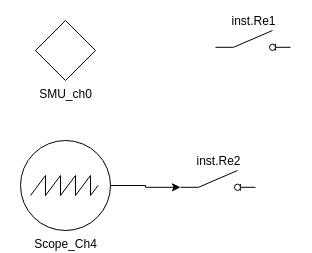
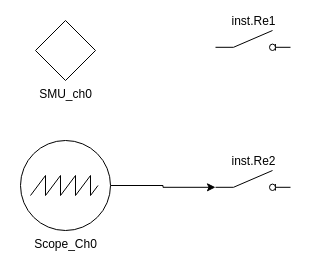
  <mxCell id="0" />
  <mxCell id="1" parent="0" />
  <mxCell id="2" value="inst.Re1" style="html=1;shape=mxgraph.electrical.electro-mechanical.switchDisconnector;aspect=fixed;elSwitchState=off;verticalAlign=bottom;labelPosition=center;verticalLabelPosition=top;align=center;" vertex="1" parent="1"><mxGeometry x="215" y="30" width="75" height="20" as="geometry" /></mxCell>
  <mxCell id="3" value="SMU_ch0" style="pointerEvents=1;verticalLabelPosition=bottom;shadow=0;dashed=0;align=center;html=1;verticalAlign=top;shape=mxgraph.electrical.signal_sources.source;aspect=fixed;points=[[0.5,0,0],[1,0.5,0],[0.5,1,0],[0,0.5,0]];elSignalType=none;elSourceType=dependent;" vertex="1" parent="1"><mxGeometry x="35" y="20" width="60" height="60" as="geometry" /></mxCell>
  <mxCell id="4" style="edgeStyle=orthogonalEdgeStyle;rounded=0;orthogonalLoop=1;jettySize=auto;html=1;exitX=1;exitY=0.5;exitDx=0;exitDy=0;exitPerimeter=0;entryX=0;entryY=0.84;entryDx=0;entryDy=0;" edge="1" parent="1" source="5" target="6"><mxGeometry relative="1" as="geometry" /></mxCell>
- <mxCell id="5" value="Scope_Ch4" style="perimeter=ellipsePerimeter;verticalLabelPosition=bottom;shadow=0;dashed=0;align=center;html=1;verticalAlign=top;shape=mxgraph.electrical.instruments.oscilloscope;" vertex="1" parent="1"><mxGeometry x="20" y="140" width="90" height="90" as="geometry" /></mxCell>
- <mxCell id="6" value="inst.Re2" style="html=1;shape=mxgraph.electrical.electro-mechanical.switchDisconnector;aspect=fixed;elSwitchState=off;labelPosition=center;verticalLabelPosition=top;align=center;verticalAlign=bottom;" vertex="1" parent="1"><mxGeometry x="180" y="170" width="75" height="20" as="geometry" /></mxCell>
+ <mxCell id="5" value="Scope_Ch0" style="perimeter=ellipsePerimeter;verticalLabelPosition=bottom;shadow=0;dashed=0;align=center;html=1;verticalAlign=top;shape=mxgraph.electrical.instruments.oscilloscope;" vertex="1" parent="1"><mxGeometry x="20" y="140" width="90" height="90" as="geometry" /></mxCell>
+ <mxCell id="6" value="inst.Re2" style="html=1;shape=mxgraph.electrical.electro-mechanical.switchDisconnector;aspect=fixed;elSwitchState=off;labelPosition=center;verticalLabelPosition=top;align=center;verticalAlign=bottom;" vertex="1" parent="1"><mxGeometry x="215" y="170" width="75" height="20" as="geometry" /></mxCell>
